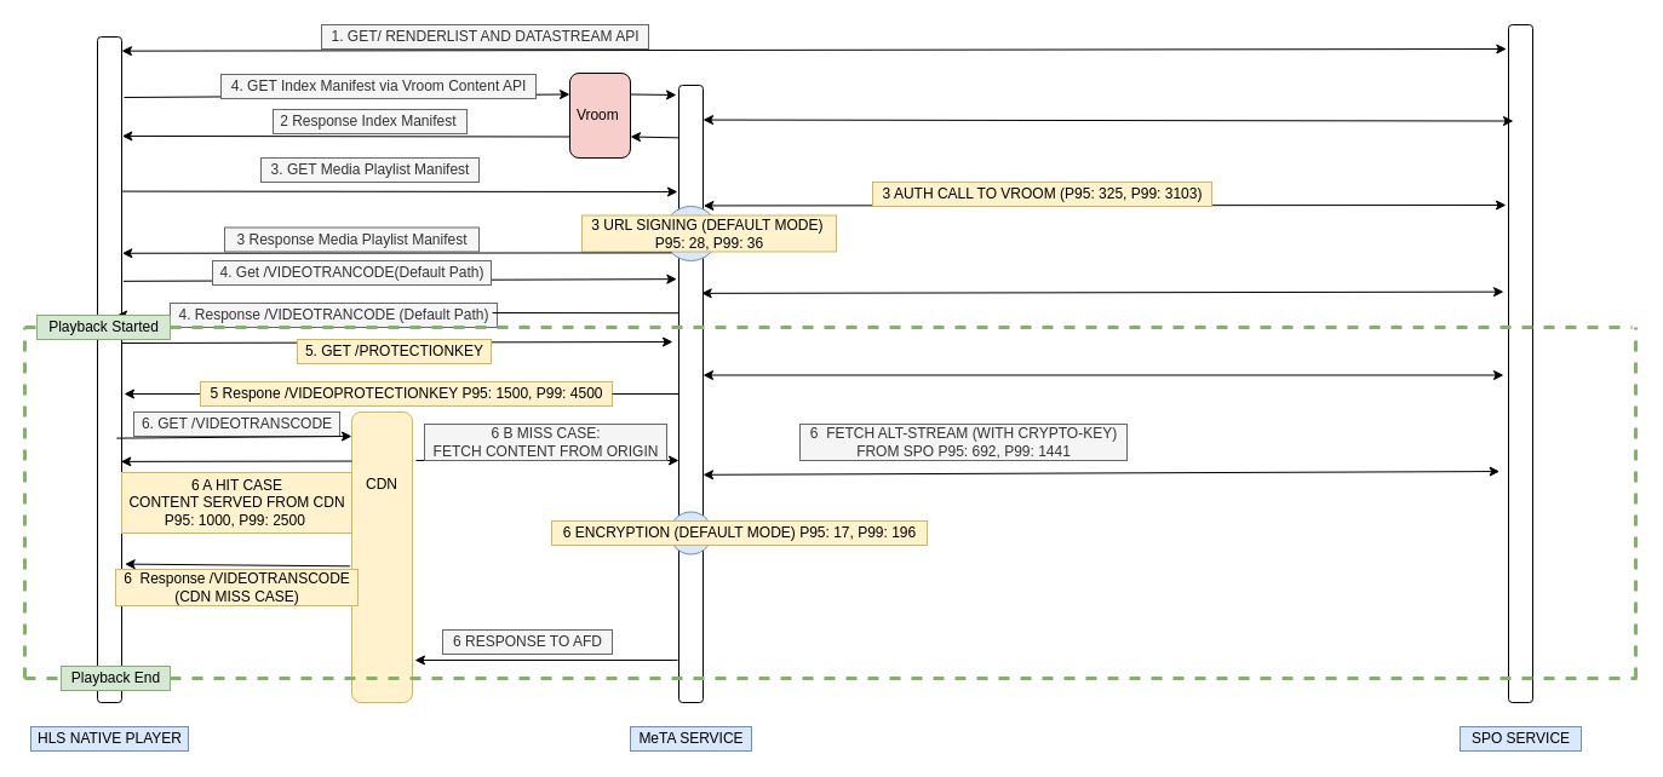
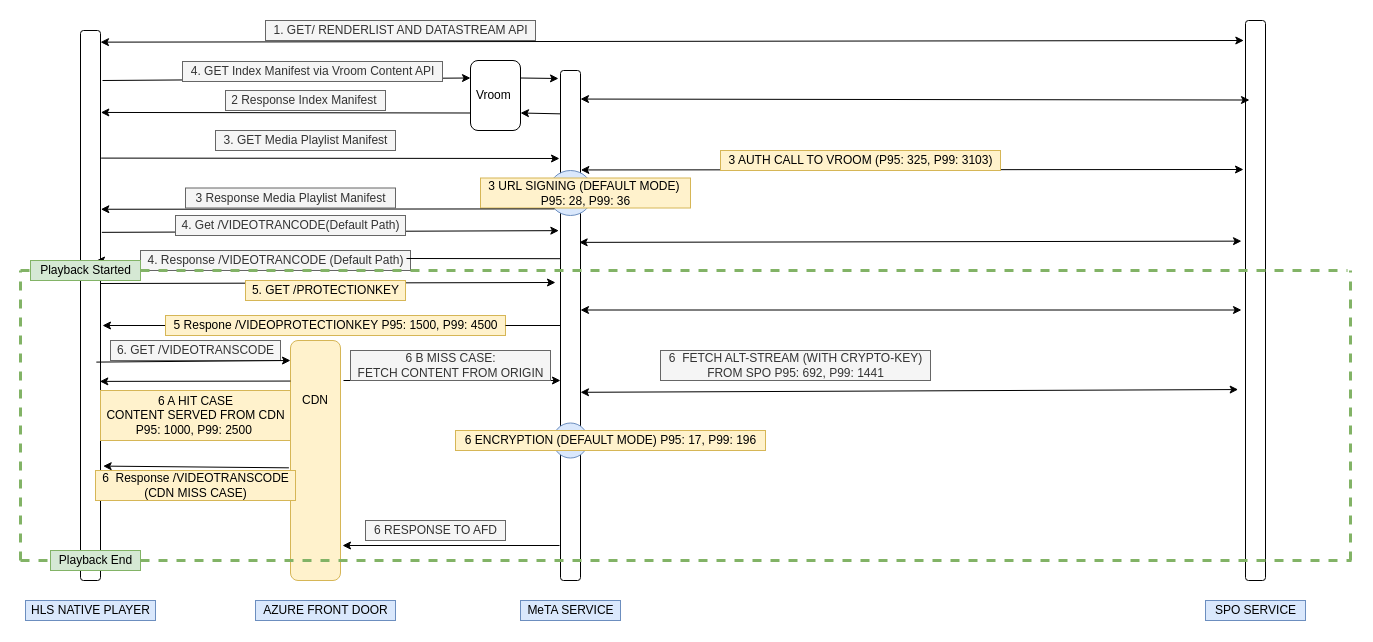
  <mxCell id="0" />
  <mxCell id="1" parent="0" />
  <mxCell id="2" value="" style="rounded=1;whiteSpace=wrap;html=1;" parent="1" vertex="1"><mxGeometry x="80" y="30" width="20" height="550" as="geometry" /></mxCell>
  <mxCell id="3" value="&lt;span style=&quot;color: rgba(0 , 0 , 0 , 0) ; font-family: monospace ; font-size: 0px&quot;&gt;%3CmxGraphModel%3E%3Croot%3E%3CmxCell%20id%3D%220%22%2F%3E%3CmxCell%20id%3D%221%22%20parent%3D%220%22%2F%3E%3CmxCell%20id%3D%222%22%20value%3D%223.4%20ENCRYPTION%20(DEFAULT%20MODE)%20P95%3A%2017%2C%20P99%3A%20196%22%20style%3D%22text%3Bhtml%3D1%3Balign%3Dcenter%3BverticalAlign%3Dmiddle%3Bresizable%3D0%3Bpoints%3D%5B%5D%3Bautosize%3D1%3BstrokeColor%3D%2382b366%3BfillColor%3D%23FF6666%3B%22%20vertex%3D%221%22%20parent%3D%221%22%3E%3CmxGeometry%20x%3D%22540%22%20y%3D%2290%22%20width%3D%22320%22%20height%3D%2220%22%20as%3D%22geometry%22%2F%3E%3C%2FmxCell%3E%3C%2Froot%3E%3C%2FmxGraphModel%3E&lt;/span&gt;" style="rounded=1;whiteSpace=wrap;html=1;" parent="1" vertex="1"><mxGeometry x="560" y="70" width="20" height="510" as="geometry" /></mxCell>
  <mxCell id="4" value="" style="rounded=1;whiteSpace=wrap;html=1;" parent="1" vertex="1"><mxGeometry x="1245" y="20" width="20" height="560" as="geometry" /></mxCell>
  <mxCell id="5" value="" style="endArrow=classic;startArrow=classic;html=1;entryX=-0.092;entryY=0.039;entryDx=0;entryDy=0;entryPerimeter=0;exitX=0.992;exitY=0.042;exitDx=0;exitDy=0;exitPerimeter=0;" parent="1" edge="1"><mxGeometry width="50" height="50" relative="1" as="geometry"><mxPoint x="100" y="41.65" as="sourcePoint" /><mxPoint x="1243.32" y="40" as="targetPoint" /></mxGeometry></mxCell>
  <mxCell id="6" value="1. GET/ RENDERLIST AND DATASTREAM API" style="text;html=1;align=center;verticalAlign=middle;resizable=0;points=[];autosize=1;fillColor=#f5f5f5;strokeColor=#666666;fontColor=#333333;" parent="1" vertex="1"><mxGeometry x="265" y="20" width="270" height="20" as="geometry" /></mxCell>
  <mxCell id="7" value="" style="endArrow=classic;html=1;entryX=0;entryY=0.25;entryDx=0;entryDy=0;" parent="1" target="43" edge="1"><mxGeometry width="50" height="50" relative="1" as="geometry"><mxPoint x="102" y="80" as="sourcePoint" /><mxPoint x="463" y="83" as="targetPoint" /></mxGeometry></mxCell>
  <mxCell id="8" value="4. GET Index Manifest via Vroom Content API" style="text;html=1;align=center;verticalAlign=middle;resizable=0;points=[];autosize=1;fillColor=#f5f5f5;strokeColor=#666666;fontColor=#333333;" parent="1" vertex="1"><mxGeometry x="182" y="61" width="260" height="20" as="geometry" /></mxCell>
  <mxCell id="9" value="" style="endArrow=classic;startArrow=classic;html=1;entryX=0.2;entryY=0.142;entryDx=0;entryDy=0;entryPerimeter=0;exitX=1;exitY=0.056;exitDx=0;exitDy=0;exitPerimeter=0;" parent="1" source="3" target="4" edge="1"><mxGeometry width="50" height="50" relative="1" as="geometry"><mxPoint x="581.5" y="36.83" as="sourcePoint" /><mxPoint x="1244.84" y="37.75" as="targetPoint" /><Array as="points" /></mxGeometry></mxCell>
  <mxCell id="10" value="" style="endArrow=classic;html=1;entryX=1.017;entryY=0.149;entryDx=0;entryDy=0;entryPerimeter=0;exitX=0;exitY=0.75;exitDx=0;exitDy=0;" parent="1" source="43" target="2" edge="1"><mxGeometry width="50" height="50" relative="1" as="geometry"><mxPoint x="557" y="112" as="sourcePoint" /><mxPoint x="104" y="51.5" as="targetPoint" /></mxGeometry></mxCell>
  <mxCell id="11" value="2 Response Index Manifest&amp;nbsp;" style="text;html=1;align=center;verticalAlign=middle;resizable=0;points=[];autosize=1;fillColor=#f5f5f5;strokeColor=#666666;fontColor=#333333;" parent="1" vertex="1"><mxGeometry x="225" y="90" width="160" height="20" as="geometry" /></mxCell>
  <mxCell id="12" value="" style="endArrow=classic;html=1;exitX=1.033;exitY=0.232;exitDx=0;exitDy=0;exitPerimeter=0;" parent="1" source="2" edge="1"><mxGeometry width="50" height="50" relative="1" as="geometry"><mxPoint x="112" y="90" as="sourcePoint" /><mxPoint x="559" y="158" as="targetPoint" /></mxGeometry></mxCell>
  <mxCell id="13" value="3. GET Media Playlist Manifest" style="text;html=1;align=center;verticalAlign=middle;resizable=0;points=[];autosize=1;fillColor=#f5f5f5;strokeColor=#666666;fontColor=#333333;" parent="1" vertex="1"><mxGeometry x="215" y="130" width="180" height="20" as="geometry" /></mxCell>
  <mxCell id="14" value="" style="endArrow=classic;startArrow=classic;html=1;exitX=1.017;exitY=0.195;exitDx=0;exitDy=0;exitPerimeter=0;" parent="1" source="3" edge="1"><mxGeometry width="50" height="50" relative="1" as="geometry"><mxPoint x="582" y="110" as="sourcePoint" /><mxPoint x="1243" y="169" as="targetPoint" /></mxGeometry></mxCell>
  <mxCell id="15" value="3 AUTH CALL TO VROOM (P95: 325, P99: 3103)" style="text;html=1;align=center;verticalAlign=middle;resizable=0;points=[];autosize=1;strokeColor=#d6b656;fillColor=#fff2cc;" parent="1" vertex="1"><mxGeometry x="720" y="150" width="280" height="20" as="geometry" /></mxCell>
  <mxCell id="16" value="" style="ellipse;whiteSpace=wrap;html=1;aspect=fixed;fillColor=#dae8fc;strokeColor=#6c8ebf;" parent="1" vertex="1"><mxGeometry x="547.5" y="170" width="45" height="45" as="geometry" /></mxCell>
  <mxCell id="17" value="3 URL SIGNING (DEFAULT MODE)&amp;nbsp;&lt;br&gt;P95: 28, P99: 36" style="text;html=1;align=center;verticalAlign=middle;resizable=0;points=[];autosize=1;strokeColor=#d6b656;fillColor=#fff2cc;" parent="1" vertex="1"><mxGeometry x="480" y="177.5" width="210" height="30" as="geometry" /></mxCell>
  <mxCell id="18" value="" style="endArrow=classic;html=1;exitX=0;exitY=1;exitDx=0;exitDy=0;entryX=1.017;entryY=0.325;entryDx=0;entryDy=0;entryPerimeter=0;" parent="1" source="16" target="2" edge="1"><mxGeometry width="50" height="50" relative="1" as="geometry"><mxPoint x="557" y="170" as="sourcePoint" /><mxPoint x="102" y="240" as="targetPoint" /></mxGeometry></mxCell>
  <mxCell id="19" value="3 Response Media Playlist Manifest" style="text;html=1;align=center;verticalAlign=middle;resizable=0;points=[];autosize=1;fillColor=#f5f5f5;strokeColor=#666666;fontColor=#333333;" parent="1" vertex="1"><mxGeometry x="185" y="187.5" width="210" height="20" as="geometry" /></mxCell>
  <mxCell id="20" value="" style="endArrow=classic;html=1;exitX=1.017;exitY=0.46;exitDx=0;exitDy=0;exitPerimeter=0;" parent="1" source="2" edge="1"><mxGeometry width="50" height="50" relative="1" as="geometry"><mxPoint x="102" y="20" as="sourcePoint" /><mxPoint x="555" y="282" as="targetPoint" /><Array as="points" /></mxGeometry></mxCell>
  <mxCell id="21" value="5. GET /PROTECTIONKEY" style="text;html=1;align=center;verticalAlign=middle;resizable=0;points=[];autosize=1;fillColor=#fff2cc;strokeColor=#d6b656;" parent="1" vertex="1"><mxGeometry x="245" y="280" width="160" height="20" as="geometry" /></mxCell>
  <mxCell id="22" value="" style="endArrow=classic;startArrow=classic;html=1;" parent="1" edge="1"><mxGeometry width="50" height="50" relative="1" as="geometry"><mxPoint x="580" y="309.5" as="sourcePoint" /><mxPoint x="1241" y="309.5" as="targetPoint" /><Array as="points" /></mxGeometry></mxCell>
  <mxCell id="23" value="" style="endArrow=classic;html=1;exitX=0;exitY=0.5;exitDx=0;exitDy=0;" parent="1" source="52" edge="1"><mxGeometry width="50" height="50" relative="1" as="geometry"><mxPoint x="557" y="50" as="sourcePoint" /><mxPoint x="102" y="325" as="targetPoint" /></mxGeometry></mxCell>
  <mxCell id="24" value="" style="rounded=1;whiteSpace=wrap;html=1;fillColor=#fff2cc;strokeColor=#d6b656;" parent="1" vertex="1"><mxGeometry x="290" width="50" height="240" as="geometry" y="340" /></mxCell>
  <mxCell id="25" value="CDN" style="text;html=1;strokeColor=none;fillColor=none;align=center;verticalAlign=middle;whiteSpace=wrap;rounded=0;" parent="1" vertex="1"><mxGeometry x="295" y="390" width="40" height="20" as="geometry" /></mxCell>
  <mxCell id="26" value="6. GET /VIDEOTRANSCODE" style="text;html=1;align=center;verticalAlign=middle;resizable=0;points=[];autosize=1;fillColor=#f5f5f5;strokeColor=#666666;fontColor=#333333;" parent="1" vertex="1"><mxGeometry x="110" width="170" height="20" as="geometry" y="340" /></mxCell>
  <mxCell id="27" value="" style="endArrow=classic;html=1;exitX=1.033;exitY=0.406;exitDx=0;exitDy=0;exitPerimeter=0;" parent="1" edge="1"><mxGeometry width="50" height="50" relative="1" as="geometry"><mxPoint x="95.83" y="361.6" as="sourcePoint" /><mxPoint x="290" y="360" as="targetPoint" /></mxGeometry></mxCell>
  <mxCell id="28" value="" style="endArrow=classic;html=1;" parent="1" edge="1"><mxGeometry width="50" height="50" relative="1" as="geometry"><mxPoint x="343" y="380" as="sourcePoint" /><mxPoint x="560" y="380" as="targetPoint" /></mxGeometry></mxCell>
  <mxCell id="29" value="6 B MISS CASE: &lt;br&gt;FETCH CONTENT FROM ORIGIN" style="text;html=1;align=center;verticalAlign=middle;resizable=0;points=[];autosize=1;fillColor=#f5f5f5;strokeColor=#666666;fontColor=#333333;" parent="1" vertex="1"><mxGeometry x="350" y="350" width="200" height="30" as="geometry" /></mxCell>
  <mxCell id="30" value="" style="endArrow=classic;startArrow=classic;html=1;entryX=-0.367;entryY=0.659;entryDx=0;entryDy=0;entryPerimeter=0;exitX=1;exitY=0.631;exitDx=0;exitDy=0;exitPerimeter=0;" parent="1" source="3" target="4" edge="1"><mxGeometry width="50" height="50" relative="1" as="geometry"><mxPoint x="579.84" y="263.27" as="sourcePoint" /><mxPoint x="1247.34" y="263.25" as="targetPoint" /></mxGeometry></mxCell>
  <mxCell id="31" value="6&amp;nbsp; FETCH ALT-STREAM (WITH CRYPTO-KEY)&lt;br&gt;FROM SPO P95: 692, P99: 1441" style="text;html=1;align=center;verticalAlign=middle;resizable=0;points=[];autosize=1;strokeColor=#666666;fillColor=#f5f5f5;fontColor=#333333;" parent="1" vertex="1"><mxGeometry x="660" y="350" width="270" height="30" as="geometry" /></mxCell>
  <mxCell id="32" value="" style="ellipse;whiteSpace=wrap;html=1;aspect=fixed;fillColor=#dae8fc;strokeColor=#6c8ebf;" parent="1" vertex="1"><mxGeometry x="552.5" y="422.5" width="35" height="35" as="geometry" /></mxCell>
  <mxCell id="33" value="6 ENCRYPTION (DEFAULT MODE) P95: 17, P99: 196" style="text;html=1;align=center;verticalAlign=middle;resizable=0;points=[];autosize=1;strokeColor=#d6b656;fillColor=#fff2cc;" parent="1" vertex="1"><mxGeometry x="455" y="430" width="310" height="20" as="geometry" /></mxCell>
  <mxCell id="34" value="" style="endArrow=classic;html=1;entryX=0.967;entryY=0.638;entryDx=0;entryDy=0;entryPerimeter=0;exitX=0;exitY=0.169;exitDx=0;exitDy=0;exitPerimeter=0;" parent="1" source="24" target="2" edge="1"><mxGeometry width="50" height="50" relative="1" as="geometry"><mxPoint x="322" y="239" as="sourcePoint" /><mxPoint x="103" y="239" as="targetPoint" /></mxGeometry></mxCell>
  <mxCell id="35" value="6 A HIT CASE&lt;br&gt;CONTENT SERVED FROM CDN&lt;br&gt;P95: 1000, P99: 2500&amp;nbsp;" style="text;html=1;align=center;verticalAlign=middle;resizable=0;points=[];autosize=1;fillColor=#fff2cc;strokeColor=#d6b656;" parent="1" vertex="1"><mxGeometry x="100" y="390" width="190" height="50" as="geometry" /></mxCell>
  <mxCell id="36" value="6&amp;nbsp; Response /VIDEOTRANSCODE &lt;br&gt;(CDN MISS CASE)" style="text;html=1;align=center;verticalAlign=middle;resizable=0;points=[];autosize=1;fillColor=#fff2cc;strokeColor=#d6b656;" parent="1" vertex="1"><mxGeometry x="95" y="470" width="200" height="30" as="geometry" /></mxCell>
  <mxCell id="37" value="6 RESPONSE TO AFD" style="text;html=1;align=center;verticalAlign=middle;resizable=0;points=[];autosize=1;fillColor=#f5f5f5;strokeColor=#666666;fontColor=#333333;" parent="1" vertex="1"><mxGeometry x="365" y="520" width="140" height="20" as="geometry" /></mxCell>
  <mxCell id="38" value="" style="endArrow=classic;html=1;" parent="1" edge="1"><mxGeometry width="50" height="50" relative="1" as="geometry"><mxPoint x="559" y="545" as="sourcePoint" /><mxPoint x="342" y="545" as="targetPoint" /><Array as="points"><mxPoint x="342" y="545" /></Array></mxGeometry></mxCell>
  <mxCell id="39" value="HLS NATIVE PLAYER" style="text;html=1;align=center;verticalAlign=middle;resizable=0;points=[];autosize=1;fillColor=#dae8fc;strokeColor=#6c8ebf;" parent="1" vertex="1"><mxGeometry x="25" y="600" width="130" height="20" as="geometry" /></mxCell>
+ <mxCell id="40" value="AZURE FRONT DOOR" style="text;html=1;align=center;verticalAlign=middle;resizable=0;points=[];autosize=1;strokeColor=#6c8ebf;fillColor=#dae8fc;" parent="1" vertex="1"><mxGeometry x="255" y="600" width="140" height="20" as="geometry" /></mxCell>
  <mxCell id="41" value="MeTA SERVICE&lt;br&gt;" style="text;html=1;align=center;verticalAlign=middle;resizable=0;points=[];autosize=1;strokeColor=#6c8ebf;fillColor=#dae8fc;" parent="1" vertex="1"><mxGeometry x="520" y="600" width="100" height="20" as="geometry" /></mxCell>
  <mxCell id="42" value="SPO SERVICE" style="text;html=1;align=center;verticalAlign=middle;resizable=0;points=[];autosize=1;strokeColor=#6c8ebf;fillColor=#dae8fc;" parent="1" vertex="1"><mxGeometry x="1205" y="600" width="100" height="20" as="geometry" /></mxCell>
- <mxCell id="43" value="Vroom&amp;nbsp;" style="rounded=1;whiteSpace=wrap;html=1;fillColor=#f8cecc;" parent="1" vertex="1"><mxGeometry x="470" y="60" width="50" height="70" as="geometry" /></mxCell>
+ <mxCell id="43" value="Vroom&amp;nbsp;" style="rounded=1;whiteSpace=wrap;html=1;" parent="1" vertex="1"><mxGeometry x="470" y="60" width="50" height="70" as="geometry" /></mxCell>
  <mxCell id="44" value="" style="endArrow=classic;html=1;entryX=1;entryY=0.75;entryDx=0;entryDy=0;exitX=-0.017;exitY=0.085;exitDx=0;exitDy=0;exitPerimeter=0;" parent="1" source="3" target="43" edge="1"><mxGeometry width="50" height="50" relative="1" as="geometry"><mxPoint x="540" y="130" as="sourcePoint" /><mxPoint x="430" y="120" as="targetPoint" /></mxGeometry></mxCell>
  <mxCell id="45" value="" style="endArrow=classic;html=1;exitX=1;exitY=0.25;exitDx=0;exitDy=0;" parent="1" source="43" edge="1"><mxGeometry width="50" height="50" relative="1" as="geometry"><mxPoint x="380" y="170" as="sourcePoint" /><mxPoint x="558" y="78" as="targetPoint" /></mxGeometry></mxCell>
  <mxCell id="46" value="" style="endArrow=classic;html=1;exitX=1.067;exitY=0.367;exitDx=0;exitDy=0;exitPerimeter=0;entryX=-0.083;entryY=0.314;entryDx=0;entryDy=0;entryPerimeter=0;" parent="1" source="2" target="3" edge="1"><mxGeometry width="50" height="50" relative="1" as="geometry"><mxPoint x="110.34" y="293" as="sourcePoint" /><mxPoint x="565" y="292" as="targetPoint" /><Array as="points" /></mxGeometry></mxCell>
  <mxCell id="47" value="4. Get /VIDEOTRANCODE(Default Path)" style="text;html=1;align=center;verticalAlign=middle;resizable=0;points=[];autosize=1;fillColor=#f5f5f5;strokeColor=#666666;fontColor=#333333;" parent="1" vertex="1"><mxGeometry x="175" y="215" width="230" height="20" as="geometry" /></mxCell>
  <mxCell id="48" value="" style="endArrow=classic;startArrow=classic;html=1;exitX=0.933;exitY=0.337;exitDx=0;exitDy=0;exitPerimeter=0;entryX=-0.2;entryY=0.394;entryDx=0;entryDy=0;entryPerimeter=0;" parent="1" source="3" target="4" edge="1"><mxGeometry width="50" height="50" relative="1" as="geometry"><mxPoint x="590" y="319.5" as="sourcePoint" /><mxPoint x="1251" y="319.5" as="targetPoint" /><Array as="points" /></mxGeometry></mxCell>
  <mxCell id="49" value="" style="endArrow=classic;html=1;" parent="1" source="50" edge="1"><mxGeometry width="50" height="50" relative="1" as="geometry"><mxPoint x="559" y="260" as="sourcePoint" /><mxPoint x="96" y="260" as="targetPoint" /></mxGeometry></mxCell>
  <mxCell id="50" value="4. Response /VIDEOTRANCODE (Default Path)" style="text;html=1;align=center;verticalAlign=middle;resizable=0;points=[];autosize=1;fillColor=#f5f5f5;strokeColor=#666666;fontColor=#333333;" parent="1" vertex="1"><mxGeometry x="140" y="250" width="270" height="20" as="geometry" /></mxCell>
  <mxCell id="51" value="" style="endArrow=none;html=1;entryX=0;entryY=0.369;entryDx=0;entryDy=0;entryPerimeter=0;" parent="1" target="3" edge="1"><mxGeometry width="50" height="50" relative="1" as="geometry"><mxPoint x="406" y="258" as="sourcePoint" /><mxPoint x="380" y="230" as="targetPoint" /></mxGeometry></mxCell>
  <mxCell id="52" value="5 Respone /VIDEOPROTECTIONKEY P95: 1500, P99: 4500" style="text;html=1;align=center;verticalAlign=middle;resizable=0;points=[];autosize=1;fillColor=#fff2cc;strokeColor=#d6b656;" parent="1" vertex="1"><mxGeometry x="165" y="315" width="340" height="20" as="geometry" /></mxCell>
  <mxCell id="53" value="" style="endArrow=none;html=1;entryX=0;entryY=0.5;entryDx=0;entryDy=0;" parent="1" source="52" target="3" edge="1"><mxGeometry width="50" height="50" relative="1" as="geometry"><mxPoint x="503" y="325" as="sourcePoint" /><mxPoint x="380" y="330" as="targetPoint" /></mxGeometry></mxCell>
  <mxCell id="54" value="" style="endArrow=none;dashed=1;html=1;fillColor=#d5e8d4;strokeColor=#82b366;strokeWidth=3;" parent="1" source="58" edge="1"><mxGeometry width="50" height="50" relative="1" as="geometry"><mxPoint x="20" y="270" as="sourcePoint" /><mxPoint x="1347" y="270" as="targetPoint" /></mxGeometry></mxCell>
  <mxCell id="55" value="" style="endArrow=none;dashed=1;html=1;fillColor=#d5e8d4;strokeColor=#82b366;strokeWidth=3;" parent="1" edge="1"><mxGeometry width="50" height="50" relative="1" as="geometry"><mxPoint x="1350" y="560" as="sourcePoint" /><mxPoint x="1350" y="270" as="targetPoint" /></mxGeometry></mxCell>
  <mxCell id="56" value="" style="endArrow=none;dashed=1;html=1;fillColor=#d5e8d4;strokeColor=#82b366;strokeWidth=3;" parent="1" source="60" edge="1"><mxGeometry width="50" height="50" relative="1" as="geometry"><mxPoint x="20" y="570" as="sourcePoint" /><mxPoint x="1351" y="560" as="targetPoint" /></mxGeometry></mxCell>
  <mxCell id="57" value="" style="endArrow=none;dashed=1;html=1;fillColor=#d5e8d4;strokeColor=#82b366;strokeWidth=3;" parent="1" edge="1"><mxGeometry width="50" height="50" relative="1" as="geometry"><mxPoint x="20" y="560" as="sourcePoint" /><mxPoint x="20" y="270" as="targetPoint" /></mxGeometry></mxCell>
  <mxCell id="58" value="Playback Started" style="text;html=1;align=center;verticalAlign=middle;resizable=0;points=[];autosize=1;fillColor=#d5e8d4;strokeColor=#82b366;" parent="1" vertex="1"><mxGeometry x="30" y="260" width="110" height="20" as="geometry" /></mxCell>
  <mxCell id="59" value="" style="endArrow=none;dashed=1;html=1;fillColor=#d5e8d4;strokeColor=#82b366;strokeWidth=3;" parent="1" target="58" edge="1"><mxGeometry width="50" height="50" relative="1" as="geometry"><mxPoint x="20" y="270" as="sourcePoint" /><mxPoint x="1347" y="270" as="targetPoint" /></mxGeometry></mxCell>
  <mxCell id="60" value="Playback End" style="text;html=1;align=center;verticalAlign=middle;resizable=0;points=[];autosize=1;fillColor=#d5e8d4;strokeColor=#82b366;" parent="1" vertex="1"><mxGeometry x="50" y="550" width="90" height="20" as="geometry" /></mxCell>
  <mxCell id="61" value="" style="endArrow=none;dashed=1;html=1;fillColor=#d5e8d4;strokeColor=#82b366;strokeWidth=3;" parent="1" target="60" edge="1"><mxGeometry width="50" height="50" relative="1" as="geometry"><mxPoint x="20" y="560" as="sourcePoint" /><mxPoint x="1351" y="570" as="targetPoint" /></mxGeometry></mxCell>
  <mxCell id="62" value="" style="endArrow=classic;html=1;entryX=1.133;entryY=0.792;entryDx=0;entryDy=0;entryPerimeter=0;exitX=0.967;exitY=-0.089;exitDx=0;exitDy=0;exitPerimeter=0;" parent="1" source="36" target="2" edge="1"><mxGeometry width="50" height="50" relative="1" as="geometry"><mxPoint x="300" y="390.56" as="sourcePoint" /><mxPoint x="109.34" y="390.9" as="targetPoint" /></mxGeometry></mxCell>
